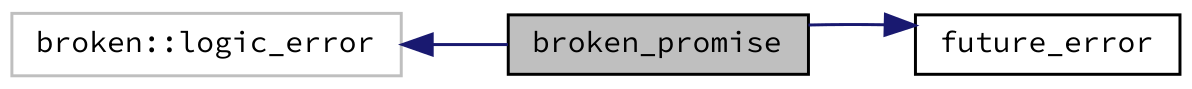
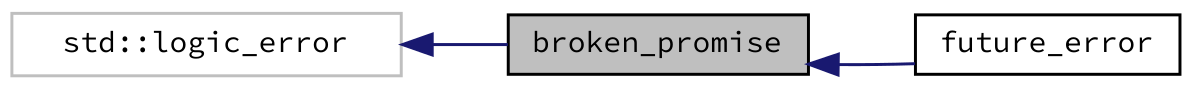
  digraph {
    fontname="Source Code Pro"
    rankdir=LR
    node [color=black fillcolor=white fontname="Source Code Pro" fontsize=10 shape=record style=filled]
    edge [color=midnightblue dir=back fontname="Source Code Pro" fontsize=10 labelfontname=Helvetica labelfontsize=10 style=solid]
    n1 [fillcolor=grey75 fontcolor=black height=0.2 label=broken_promise width=0.4]
    n2 [height=0.2 label=future_error width=0.4]
-   n3 [color=grey75 height=0.2 label="broken::logic_error" width=0.4]
-   n2 -> n1
+   n3 [color=grey75 height=0.2 label="std::logic_error" width=0.4]
+   n1 -> n2
    n3 -> n1
  }
